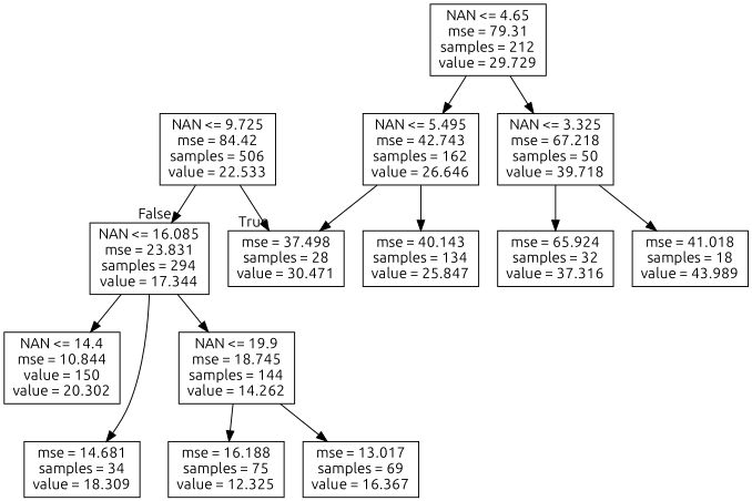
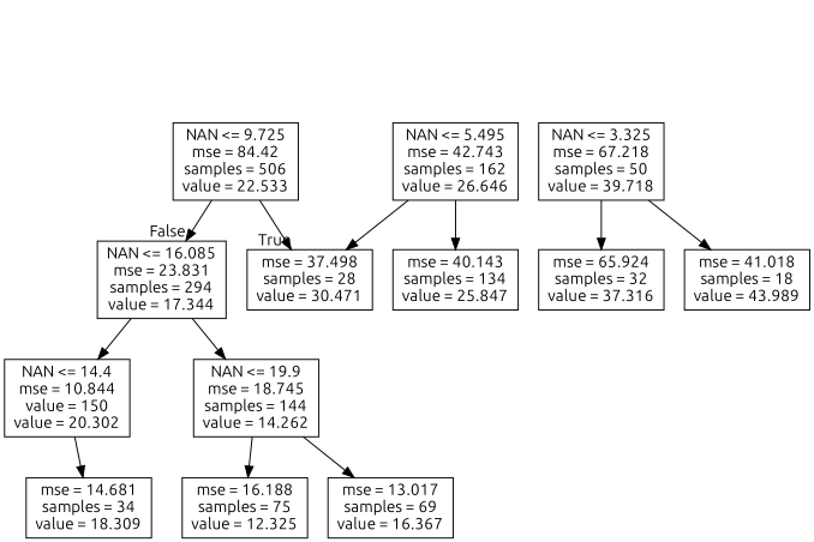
  digraph {
    fontname=Ubuntu
    node [fontname=Ubuntu shape=box]
    edge [fontname=Ubuntu]
    n1 [label="NAN <= 9.725\nmse = 84.42\nsamples = 506\nvalue = 22.533"]
    n2 [label="NAN <= 16.085\nmse = 23.831\nsamples = 294\nvalue = 17.344"]
    n3 [label="mse = 37.498\nsamples = 28\nvalue = 30.471"]
-   n4 [label="NAN <= 4.65\nmse = 79.31\nsamples = 212\nvalue = 29.729"]
    n5 [label="NAN <= 3.325\nmse = 67.218\nsamples = 50\nvalue = 39.718"]
    n6 [label="NAN <= 5.495\nmse = 42.743\nsamples = 162\nvalue = 26.646"]
    n7 [label="NAN <= 14.4\nmse = 10.844\nvalue = 150\nvalue = 20.302"]
    n8 [label="NAN <= 19.9\nmse = 18.745\nsamples = 144\nvalue = 14.262"]
    n9 [label="mse = 41.018\nsamples = 18\nvalue = 43.989"]
    n10 [label="mse = 65.924\nsamples = 32\nvalue = 37.316"]
    n11 [label="mse = 40.143\nsamples = 134\nvalue = 25.847"]
    n12 [label="mse = 14.681\nsamples = 34\nvalue = 18.309"]
    n13 [label="mse = 13.017\nsamples = 69\nvalue = 16.367"]
    n14 [label="mse = 16.188\nsamples = 75\nvalue = 12.325"]
    n1 -> n2 [headlabel=False labelangle=-45 labeldistance=2.5]
    n1 -> n3 [headlabel=True labelangle=45 labeldistance=2.5]
    n2 -> n7
    n2 -> n8
-   n4 -> n5
-   n4 -> n6
    n5 -> n9
    n5 -> n10
    n6 -> n3
    n6 -> n11
-   n2 -> n12
+   n7 -> n12
    n8 -> n13
    n8 -> n14
  }
